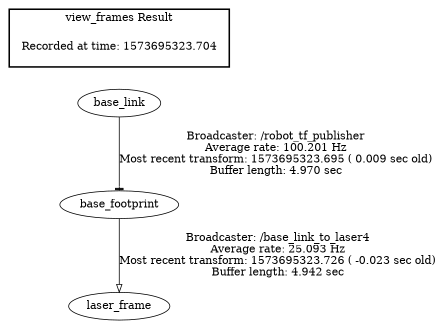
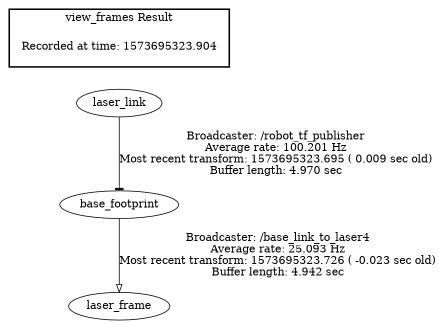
  digraph {
-   "Recorded at time: 1573695323.704" [shape=plaintext]
-   base_link
+   "Recorded at time: 1573695323.704" [shape=plaintext label="Recorded at time: 1573695323.904"]
+   base_link [label=laser_link]
    base_footprint
    laser_frame
    subgraph cluster_1 {
      color=black
      label="view_frames Result"
      style=bold
      "Recorded at time: 1573695323.704"
    }
    "Recorded at time: 1573695323.704" -> base_link [style=invis]
    base_link -> base_footprint [label="Broadcaster: /robot_tf_publisher\nAverage rate: 100.201 Hz\nMost recent transform: 1573695323.695 ( 0.009 sec old)\nBuffer length: 4.970 sec\n" arrowhead=tee]
    base_footprint -> laser_frame [label="Broadcaster: /base_link_to_laser4\nAverage rate: 25.093 Hz\nMost recent transform: 1573695323.726 ( -0.023 sec old)\nBuffer length: 4.942 sec\n" arrowhead=onormal]
  }
